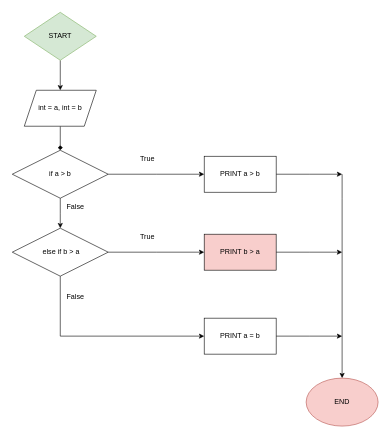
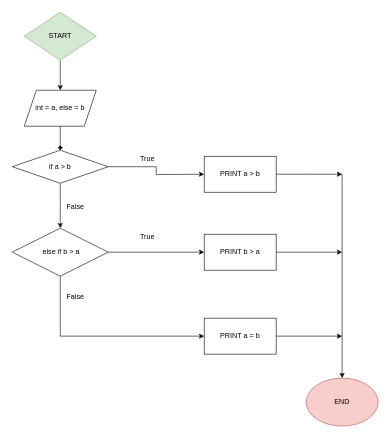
  <mxCell id="0" />
  <mxCell id="1" parent="0" />
  <mxCell id="2" style="edgeStyle=orthogonalEdgeStyle;rounded=0;orthogonalLoop=1;jettySize=auto;html=1;exitX=0.5;exitY=1;exitDx=0;exitDy=0;" parent="1" source="3" target="5" edge="1"><mxGeometry relative="1" as="geometry"><mxPoint x="370" y="160" as="targetPoint" /></mxGeometry></mxCell>
  <mxCell id="3" value="START" style="rhombus;whiteSpace=wrap;html=1;fillColor=#d5e8d4;strokeColor=#82b366;" parent="1" vertex="1"><mxGeometry x="40" width="120" height="80" as="geometry" y="20" /></mxCell>
  <mxCell id="4" style="edgeStyle=orthogonalEdgeStyle;rounded=0;orthogonalLoop=1;jettySize=auto;html=1;exitX=0.5;exitY=1;exitDx=0;exitDy=0;endArrow=diamond;" parent="1" source="5" target="8" edge="1"><mxGeometry relative="1" as="geometry"><mxPoint x="100" y="250" as="targetPoint" /></mxGeometry></mxCell>
- <mxCell id="5" value="int = a, int = b" style="shape=parallelogram;perimeter=parallelogramPerimeter;whiteSpace=wrap;html=1;fixedSize=1;" parent="1" vertex="1"><mxGeometry x="40" y="150" width="120" height="60" as="geometry" /></mxCell>
+ <mxCell id="5" value="int = a, else = b" style="shape=parallelogram;perimeter=parallelogramPerimeter;whiteSpace=wrap;html=1;fixedSize=1;" parent="1" vertex="1"><mxGeometry x="40" y="150" width="120" height="60" as="geometry" /></mxCell>
  <mxCell id="6" style="edgeStyle=orthogonalEdgeStyle;rounded=0;orthogonalLoop=1;jettySize=auto;html=1;exitX=1;exitY=0.5;exitDx=0;exitDy=0;" parent="1" source="8" edge="1"><mxGeometry relative="1" as="geometry"><mxPoint x="340" y="290" as="targetPoint" /></mxGeometry></mxCell>
  <mxCell id="7" style="edgeStyle=orthogonalEdgeStyle;rounded=0;orthogonalLoop=1;jettySize=auto;html=1;exitX=0.5;exitY=1;exitDx=0;exitDy=0;" parent="1" source="8" edge="1"><mxGeometry relative="1" as="geometry"><mxPoint x="100" y="380" as="targetPoint" /></mxGeometry></mxCell>
- <mxCell id="8" value="if a &amp;gt; b" style="rhombus;whiteSpace=wrap;html=1;" parent="1" vertex="1"><mxGeometry x="20" y="250" width="160" height="80" as="geometry" /></mxCell>
+ <mxCell id="8" value="if a &amp;gt; b" style="rhombus;whiteSpace=wrap;html=1;" parent="1" vertex="1"><mxGeometry x="20" y="250" width="160" height="55" as="geometry" /></mxCell>
  <mxCell id="9" value="True" style="text;html=1;align=center;verticalAlign=middle;resizable=0;points=[];autosize=1;strokeColor=none;fillColor=none;" parent="1" vertex="1"><mxGeometry x="220" y="250" width="50" height="30" as="geometry" /></mxCell>
  <mxCell id="10" value="False" style="text;html=1;align=center;verticalAlign=middle;resizable=0;points=[];autosize=1;strokeColor=none;fillColor=none;" parent="1" vertex="1"><mxGeometry x="100" y="330" width="50" height="30" as="geometry" /></mxCell>
  <mxCell id="11" style="edgeStyle=orthogonalEdgeStyle;rounded=0;orthogonalLoop=1;jettySize=auto;html=1;exitX=1;exitY=0.5;exitDx=0;exitDy=0;" parent="1" source="13" edge="1"><mxGeometry relative="1" as="geometry"><mxPoint x="340" y="420" as="targetPoint" /></mxGeometry></mxCell>
  <mxCell id="12" style="rounded=0;orthogonalLoop=1;jettySize=auto;html=1;exitX=0.5;exitY=1;exitDx=0;exitDy=0;edgeStyle=orthogonalEdgeStyle;entryX=0.5;entryY=1;entryDx=0;entryDy=0;" parent="1" source="13" edge="1"><mxGeometry relative="1" as="geometry"><mxPoint x="340" y="560" as="targetPoint" /><Array as="points"><mxPoint x="100" y="560" /></Array></mxGeometry></mxCell>
  <mxCell id="13" value="&amp;nbsp;else if b &amp;gt; a" style="rhombus;whiteSpace=wrap;html=1;" parent="1" vertex="1"><mxGeometry x="20" y="380" width="160" height="80" as="geometry" /></mxCell>
  <mxCell id="14" value="True" style="text;html=1;align=center;verticalAlign=middle;resizable=0;points=[];autosize=1;strokeColor=none;fillColor=none;" parent="1" vertex="1"><mxGeometry x="220" y="380" width="50" height="30" as="geometry" /></mxCell>
  <mxCell id="15" value="False" style="text;html=1;align=center;verticalAlign=middle;resizable=0;points=[];autosize=1;strokeColor=none;fillColor=none;" parent="1" vertex="1"><mxGeometry x="100" y="480" width="50" height="30" as="geometry" /></mxCell>
  <mxCell id="16" style="edgeStyle=orthogonalEdgeStyle;rounded=0;orthogonalLoop=1;jettySize=auto;html=1;exitX=1;exitY=0.5;exitDx=0;exitDy=0;" parent="1" source="17" edge="1"><mxGeometry relative="1" as="geometry"><mxPoint x="570" y="560" as="targetPoint" /></mxGeometry></mxCell>
  <mxCell id="17" value="PRINT a = b" style="rounded=0;whiteSpace=wrap;html=1;" parent="1" vertex="1"><mxGeometry x="340" y="530" width="120" height="60" as="geometry" /></mxCell>
  <mxCell id="18" style="edgeStyle=orthogonalEdgeStyle;rounded=0;orthogonalLoop=1;jettySize=auto;html=1;exitX=1;exitY=0.5;exitDx=0;exitDy=0;" parent="1" source="19" edge="1"><mxGeometry relative="1" as="geometry"><mxPoint x="570" y="420" as="targetPoint" /></mxGeometry></mxCell>
- <mxCell id="19" value="PRINT b &amp;gt; a" style="rounded=0;whiteSpace=wrap;html=1;fillColor=#f8cecc;" parent="1" vertex="1"><mxGeometry x="340" y="390" width="120" height="60" as="geometry" /></mxCell>
+ <mxCell id="19" value="PRINT b &amp;gt; a" style="rounded=0;whiteSpace=wrap;html=1;" parent="1" vertex="1"><mxGeometry x="340" y="390" width="120" height="60" as="geometry" /></mxCell>
  <mxCell id="20" style="edgeStyle=orthogonalEdgeStyle;rounded=0;orthogonalLoop=1;jettySize=auto;html=1;exitX=1;exitY=0.5;exitDx=0;exitDy=0;" parent="1" source="21" edge="1"><mxGeometry relative="1" as="geometry"><mxPoint x="570" y="290" as="targetPoint" /></mxGeometry></mxCell>
  <mxCell id="21" value="PRINT a &amp;gt; b" style="rounded=0;whiteSpace=wrap;html=1;" parent="1" vertex="1"><mxGeometry x="340" y="260" width="120" height="60" as="geometry" /></mxCell>
  <mxCell id="22" value="" style="endArrow=classic;html=1;rounded=0;" parent="1" edge="1"><mxGeometry width="50" height="50" relative="1" as="geometry"><mxPoint x="570" y="290" as="sourcePoint" /><mxPoint x="570" y="630" as="targetPoint" /><Array as="points"><mxPoint x="570" y="330" /></Array></mxGeometry></mxCell>
  <mxCell id="23" value="END" style="ellipse;whiteSpace=wrap;html=1;fillColor=#f8cecc;strokeColor=#b85450;" parent="1" vertex="1"><mxGeometry x="510" y="630" width="120" height="80" as="geometry" /></mxCell>
